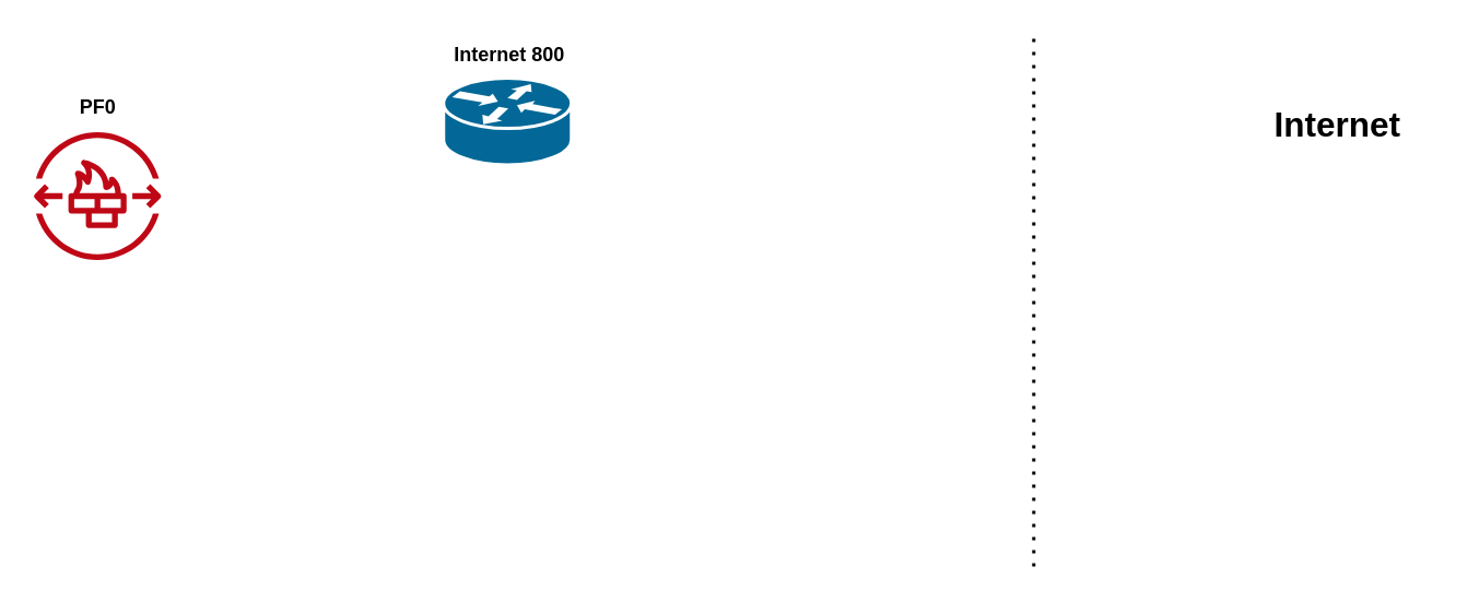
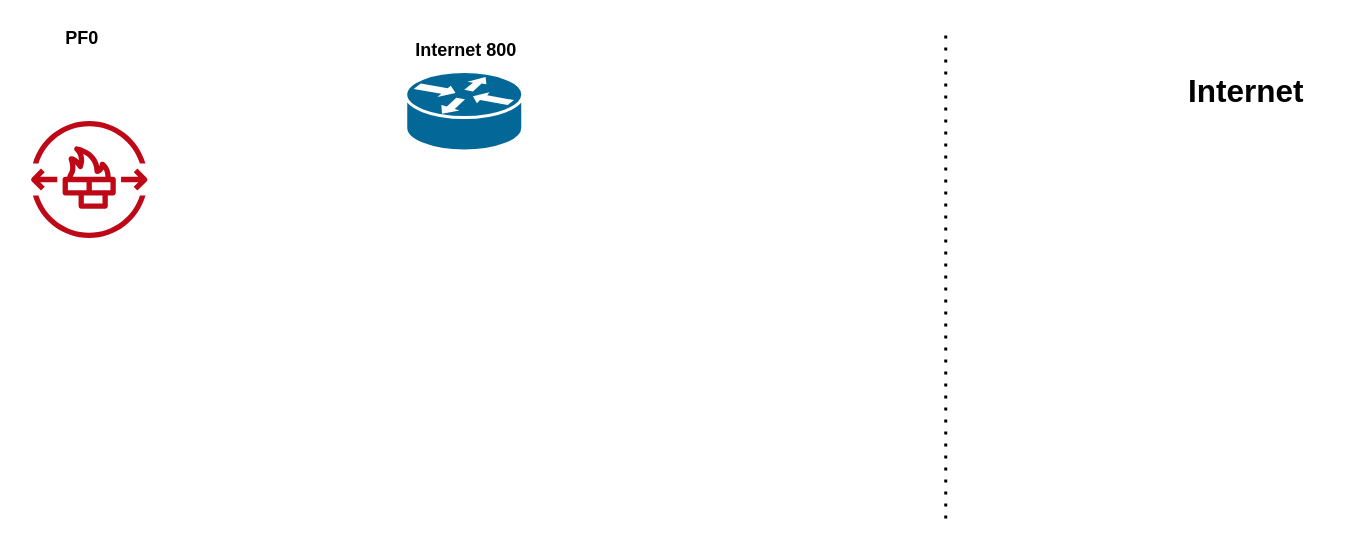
  <mxCell id="0" />
  <mxCell id="1" parent="0" />
  <mxCell id="2" value="" style="shape=mxgraph.cisco.routers.router;sketch=0;html=1;pointerEvents=1;dashed=0;fillColor=#036897;strokeColor=#ffffff;strokeWidth=2;verticalLabelPosition=bottom;verticalAlign=top;align=center;outlineConnect=0;" vertex="1" parent="1"><mxGeometry x="270" y="47" width="78" height="53" as="geometry" /></mxCell>
  <mxCell id="3" value="&lt;div&gt;&lt;b&gt;Internet 800&lt;/b&gt;&lt;/div&gt;&lt;div&gt;&lt;b&gt;&lt;br&gt;&lt;/b&gt;&lt;/div&gt;" style="text;html=1;align=center;verticalAlign=middle;resizable=0;points=[];autosize=1;strokeColor=none;fillColor=none;" vertex="1" parent="1"><mxGeometry x="270" y="20" width="80" height="40" as="geometry" /></mxCell>
  <mxCell id="4" value="" style="sketch=0;outlineConnect=0;fontColor=#232F3E;gradientColor=none;fillColor=#BF0816;strokeColor=none;dashed=0;verticalLabelPosition=bottom;verticalAlign=top;align=center;html=1;fontSize=12;fontStyle=0;aspect=fixed;pointerEvents=1;shape=mxgraph.aws4.network_firewall_endpoints;" vertex="1" parent="1"><mxGeometry x="20" y="80" width="78" height="78" as="geometry" /></mxCell>
- <mxCell id="5" value="&lt;b&gt;PF0&lt;/b&gt;" style="text;html=1;align=center;verticalAlign=middle;resizable=0;points=[];autosize=1;strokeColor=none;fillColor=none;" vertex="1" parent="1"><mxGeometry x="34" y="50" width="50" height="30" as="geometry" /></mxCell>
+ <mxCell id="5" value="&lt;b&gt;PF0&lt;/b&gt;" style="text;html=1;align=center;verticalAlign=middle;resizable=0;points=[];autosize=1;strokeColor=none;fillColor=none;" vertex="1" parent="1"><mxGeometry x="29" y="10" width="50" height="30" as="geometry" /></mxCell>
  <mxCell id="6" value="" style="endArrow=none;dashed=1;html=1;dashPattern=1 3;strokeWidth=2;rounded=0;" edge="1" parent="1"><mxGeometry width="50" height="50" relative="1" as="geometry"><mxPoint x="630" y="345" as="sourcePoint" /><mxPoint x="630" y="20" as="targetPoint" /></mxGeometry></mxCell>
- <mxCell id="7" value="&lt;font style=&quot;font-size: 21px;&quot;&gt;&lt;b&gt;Internet&lt;/b&gt;&lt;/font&gt;" style="text;html=1;align=center;verticalAlign=middle;resizable=0;points=[];autosize=1;strokeColor=none;fillColor=none;" vertex="1" parent="1"><mxGeometry x="765" y="55" width="100" height="40" as="geometry" /></mxCell>
+ <mxCell id="7" value="&lt;font style=&quot;font-size: 21px;&quot;&gt;&lt;b&gt;Internet&lt;/b&gt;&lt;/font&gt;" style="text;html=1;align=center;verticalAlign=middle;resizable=0;points=[];autosize=1;strokeColor=none;fillColor=none;" vertex="1" parent="1"><mxGeometry x="780" y="40" width="100" height="40" as="geometry" /></mxCell>
